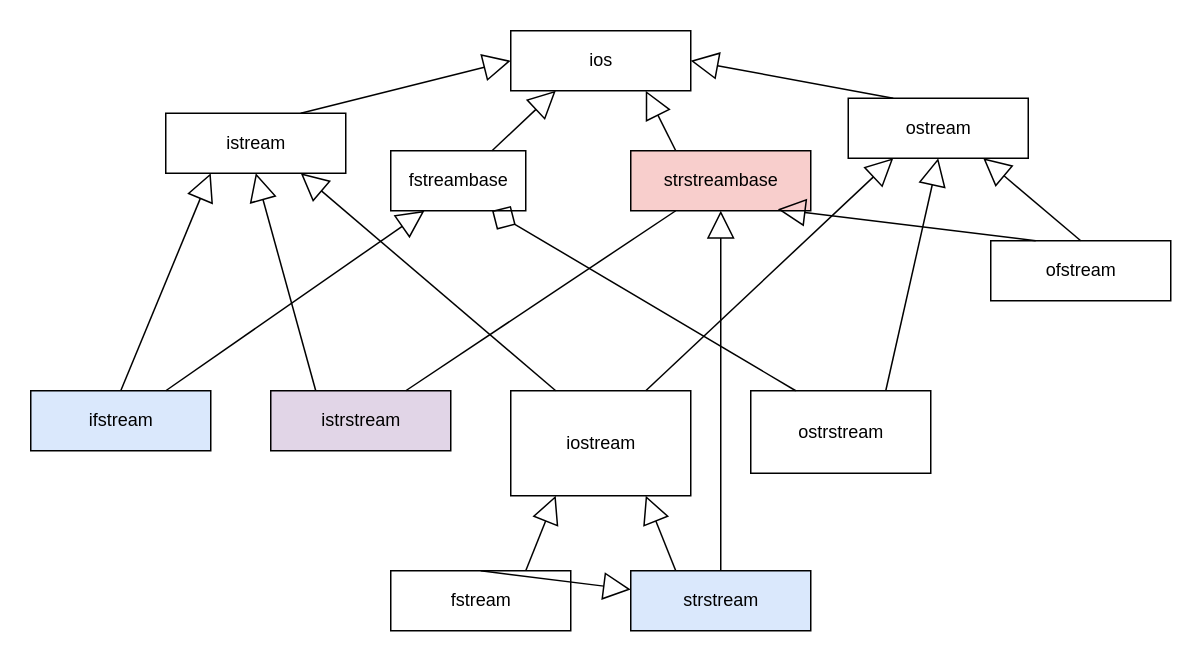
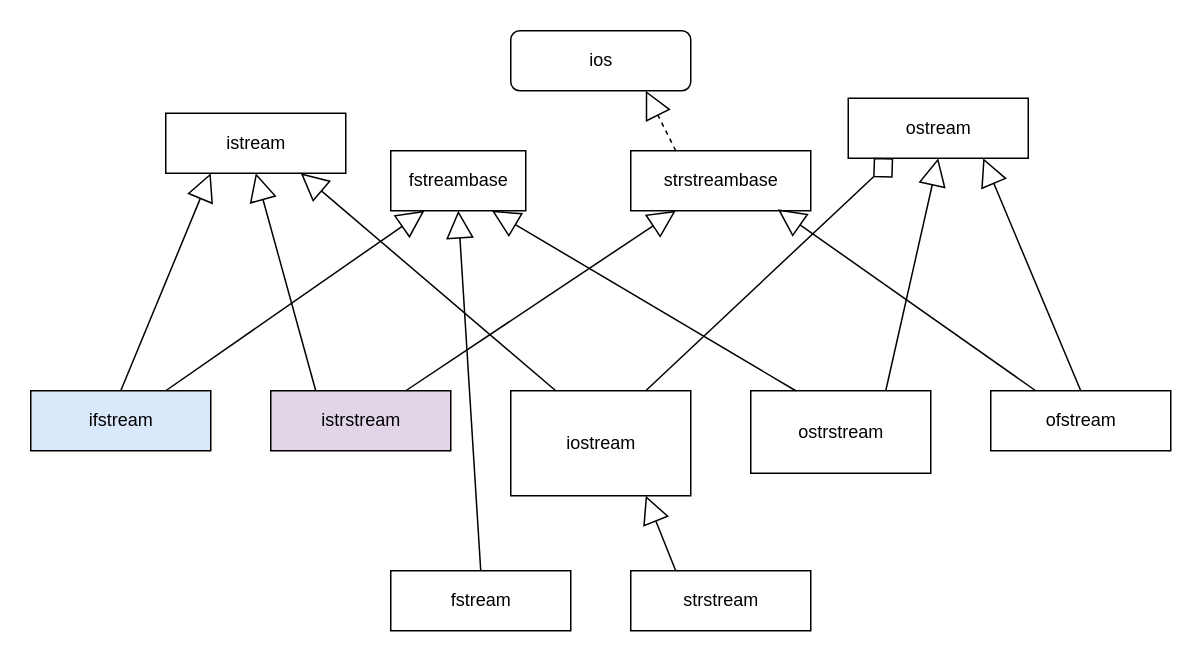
  <mxCell id="0" />
  <mxCell id="1" parent="0" />
- <mxCell id="2" value="ios" style="html=1;" vertex="1" parent="1"><mxGeometry x="340" y="20" width="120" height="40" as="geometry" /></mxCell>
- <mxCell id="3" value="strstreambase" style="html=1;fillColor=#f8cecc;" vertex="1" parent="1"><mxGeometry x="420" y="100" width="120" height="40" as="geometry" /></mxCell>
+ <mxCell id="2" value="ios" style="html=1;rounded=1;" vertex="1" parent="1"><mxGeometry x="340" y="20" width="120" height="40" as="geometry" /></mxCell>
+ <mxCell id="3" value="strstreambase" style="html=1;" vertex="1" parent="1"><mxGeometry x="420" y="100" width="120" height="40" as="geometry" /></mxCell>
  <mxCell id="4" value="fstreambase" style="html=1;" vertex="1" parent="1"><mxGeometry x="260" y="100" width="90" height="40" as="geometry" /></mxCell>
  <mxCell id="5" value="ostream" style="html=1;" vertex="1" parent="1"><mxGeometry x="565" y="65" width="120" height="40" as="geometry" /></mxCell>
  <mxCell id="6" value="istream" style="html=1;" vertex="1" parent="1"><mxGeometry x="110" y="75" width="120" height="40" as="geometry" /></mxCell>
  <mxCell id="7" value="iostream" style="html=1;" vertex="1" parent="1"><mxGeometry x="340" y="260" width="120" height="70" as="geometry" /></mxCell>
  <mxCell id="8" value="ostrstream" style="html=1;" vertex="1" parent="1"><mxGeometry x="500" y="260" width="120" height="55" as="geometry" /></mxCell>
  <mxCell id="9" value="istrstream" style="html=1;fillColor=#e1d5e7;" vertex="1" parent="1"><mxGeometry x="180" y="260" width="120" height="40" as="geometry" /></mxCell>
- <mxCell id="10" value="ofstream" style="html=1;" vertex="1" parent="1"><mxGeometry x="660" y="160" width="120" height="40" as="geometry" /></mxCell>
+ <mxCell id="10" value="ofstream" style="html=1;" vertex="1" parent="1"><mxGeometry x="660" y="260" width="120" height="40" as="geometry" /></mxCell>
  <mxCell id="11" value="ifstream" style="html=1;fillColor=#dae8fc;" vertex="1" parent="1"><mxGeometry x="20" y="260" width="120" height="40" as="geometry" /></mxCell>
  <mxCell id="12" value="fstream" style="html=1;" vertex="1" parent="1"><mxGeometry x="260" y="380" width="120" height="40" as="geometry" /></mxCell>
- <mxCell id="13" value="strstream" style="html=1;fillColor=#dae8fc;" vertex="1" parent="1"><mxGeometry x="420" y="380" width="120" height="40" as="geometry" /></mxCell>
+ <mxCell id="13" value="strstream" style="html=1;" vertex="1" parent="1"><mxGeometry x="420" y="380" width="120" height="40" as="geometry" /></mxCell>
  <mxCell id="14" value="" style="endArrow=block;endSize=16;endFill=0;html=1;entryX=0.25;entryY=1;entryDx=0;entryDy=0;exitX=0.5;exitY=0;exitDx=0;exitDy=0;" edge="1" parent="1" source="11" target="6"><mxGeometry width="160" relative="1" as="geometry"><mxPoint x="60" y="220" as="sourcePoint" /><mxPoint x="220" y="220" as="targetPoint" /></mxGeometry></mxCell>
- <mxCell id="15" value="" style="endArrow=block;endSize=16;endFill=0;html=1;entryX=0;entryY=0.5;entryDx=0;entryDy=0;exitX=0.75;exitY=0;exitDx=0;exitDy=0;" edge="1" parent="1" source="6" target="2"><mxGeometry width="160" relative="1" as="geometry"><mxPoint x="90" y="230" as="sourcePoint" /><mxPoint x="170" y="150" as="targetPoint" /></mxGeometry></mxCell>
  <mxCell id="16" value="" style="endArrow=block;endSize=16;endFill=0;html=1;entryX=0.5;entryY=1;entryDx=0;entryDy=0;exitX=0.25;exitY=0;exitDx=0;exitDy=0;" edge="1" parent="1" source="9" target="6"><mxGeometry width="160" relative="1" as="geometry"><mxPoint x="100" y="240" as="sourcePoint" /><mxPoint x="180" y="160" as="targetPoint" /></mxGeometry></mxCell>
- <mxCell id="17" value="" style="endArrow=block;endSize=16;endFill=0;html=1;entryX=0.25;entryY=1;entryDx=0;entryDy=0;exitX=0.75;exitY=0;exitDx=0;exitDy=0;" edge="1" parent="1" source="4" target="2"><mxGeometry width="160" relative="1" as="geometry"><mxPoint x="280" y="140" as="sourcePoint" /><mxPoint x="360" y="60" as="targetPoint" /></mxGeometry></mxCell>
- <mxCell id="18" value="" style="endArrow=block;endSize=16;endFill=0;html=1;entryX=0.75;entryY=1;entryDx=0;entryDy=0;exitX=0.25;exitY=0;exitDx=0;exitDy=0;" edge="1" parent="1" source="3" target="2"><mxGeometry width="160" relative="1" as="geometry"><mxPoint x="340" y="160" as="sourcePoint" /><mxPoint x="420" y="80" as="targetPoint" /></mxGeometry></mxCell>
- <mxCell id="19" value="" style="endArrow=block;endSize=16;endFill=0;html=1;entryX=1;entryY=0.5;entryDx=0;entryDy=0;exitX=0.25;exitY=0;exitDx=0;exitDy=0;" edge="1" parent="1" source="5" target="2"><mxGeometry width="160" relative="1" as="geometry"><mxPoint x="130" y="270" as="sourcePoint" /><mxPoint x="210" y="190" as="targetPoint" /></mxGeometry></mxCell>
+ <mxCell id="18" value="" style="endArrow=block;endSize=16;endFill=0;html=1;entryX=0.75;entryY=1;entryDx=0;entryDy=0;exitX=0.25;exitY=0;exitDx=0;exitDy=0;dashed=1;" edge="1" parent="1" source="3" target="2"><mxGeometry width="160" relative="1" as="geometry"><mxPoint x="340" y="160" as="sourcePoint" /><mxPoint x="420" y="80" as="targetPoint" /></mxGeometry></mxCell>
  <mxCell id="20" value="" style="endArrow=block;endSize=16;endFill=0;html=1;entryX=0.25;entryY=1;entryDx=0;entryDy=0;exitX=0.75;exitY=0;exitDx=0;exitDy=0;" edge="1" parent="1" source="11" target="4"><mxGeometry width="160" relative="1" as="geometry"><mxPoint x="140" y="280" as="sourcePoint" /><mxPoint x="220" y="200" as="targetPoint" /></mxGeometry></mxCell>
  <mxCell id="21" value="" style="endArrow=block;endSize=16;endFill=0;html=1;entryX=0.75;entryY=1;entryDx=0;entryDy=0;exitX=0.25;exitY=0;exitDx=0;exitDy=0;" edge="1" parent="1" source="7" target="6"><mxGeometry width="160" relative="1" as="geometry"><mxPoint x="150" y="290" as="sourcePoint" /><mxPoint x="230" y="210" as="targetPoint" /></mxGeometry></mxCell>
- <mxCell id="22" value="" style="endArrow=block;endSize=16;endFill=0;html=1;exitX=0.5;exitY=0;exitDx=0;exitDy=0;" edge="1" parent="1" source="12" target="13"><mxGeometry width="160" relative="1" as="geometry"><mxPoint x="250" y="230" as="sourcePoint" /><mxPoint x="330" y="150" as="targetPoint" /></mxGeometry></mxCell>
- <mxCell id="23" value="" style="endArrow=none;endSize=16;endFill=0;html=1;entryX=0.25;entryY=1;entryDx=0;entryDy=0;exitX=0.75;exitY=0;exitDx=0;exitDy=0;" edge="1" parent="1" source="9" target="3"><mxGeometry width="160" relative="1" as="geometry"><mxPoint x="170" y="310" as="sourcePoint" /><mxPoint x="250" y="230" as="targetPoint" /></mxGeometry></mxCell>
- <mxCell id="24" value="" style="endArrow=block;endSize=16;endFill=0;html=1;entryX=0.25;entryY=1;entryDx=0;entryDy=0;exitX=0.75;exitY=0;exitDx=0;exitDy=0;" edge="1" parent="1" source="12" target="7"><mxGeometry width="160" relative="1" as="geometry"><mxPoint x="300" y="400" as="sourcePoint" /><mxPoint x="380" y="320" as="targetPoint" /></mxGeometry></mxCell>
+ <mxCell id="22" value="" style="endArrow=block;endSize=16;endFill=0;html=1;entryX=0.5;entryY=1;entryDx=0;entryDy=0;exitX=0.5;exitY=0;exitDx=0;exitDy=0;" edge="1" parent="1" source="12" target="4"><mxGeometry width="160" relative="1" as="geometry"><mxPoint x="250" y="230" as="sourcePoint" /><mxPoint x="330" y="150" as="targetPoint" /></mxGeometry></mxCell>
+ <mxCell id="23" value="" style="endArrow=block;endSize=16;endFill=0;html=1;entryX=0.25;entryY=1;entryDx=0;entryDy=0;exitX=0.75;exitY=0;exitDx=0;exitDy=0;" edge="1" parent="1" source="9" target="3"><mxGeometry width="160" relative="1" as="geometry"><mxPoint x="170" y="310" as="sourcePoint" /><mxPoint x="250" y="230" as="targetPoint" /></mxGeometry></mxCell>
  <mxCell id="25" value="" style="endArrow=block;endSize=16;endFill=0;html=1;entryX=0.75;entryY=1;entryDx=0;entryDy=0;exitX=0.25;exitY=0;exitDx=0;exitDy=0;" edge="1" parent="1" source="13" target="7"><mxGeometry width="160" relative="1" as="geometry"><mxPoint x="190" y="330" as="sourcePoint" /><mxPoint x="270" y="250" as="targetPoint" /></mxGeometry></mxCell>
- <mxCell id="26" value="" style="endArrow=block;endSize=16;endFill=0;html=1;entryX=0.5;entryY=1;entryDx=0;entryDy=0;exitX=0.5;exitY=0;exitDx=0;exitDy=0;" edge="1" parent="1" source="13" target="3"><mxGeometry width="160" relative="1" as="geometry"><mxPoint x="200" y="340" as="sourcePoint" /><mxPoint x="280" y="260" as="targetPoint" /></mxGeometry></mxCell>
- <mxCell id="27" value="" style="endArrow=diamond;endSize=16;endFill=0;html=1;entryX=0.75;entryY=1;entryDx=0;entryDy=0;exitX=0.25;exitY=0;exitDx=0;exitDy=0;" edge="1" parent="1" source="8" target="4"><mxGeometry width="160" relative="1" as="geometry"><mxPoint x="210" y="350" as="sourcePoint" /><mxPoint x="290" y="270" as="targetPoint" /></mxGeometry></mxCell>
- <mxCell id="28" value="" style="endArrow=block;endSize=16;endFill=0;html=1;entryX=0.25;entryY=1;entryDx=0;entryDy=0;exitX=0.75;exitY=0;exitDx=0;exitDy=0;" edge="1" parent="1" source="7" target="5"><mxGeometry width="160" relative="1" as="geometry"><mxPoint x="220" y="360" as="sourcePoint" /><mxPoint x="300" y="280" as="targetPoint" /></mxGeometry></mxCell>
+ <mxCell id="27" value="" style="endArrow=block;endSize=16;endFill=0;html=1;entryX=0.75;entryY=1;entryDx=0;entryDy=0;exitX=0.25;exitY=0;exitDx=0;exitDy=0;" edge="1" parent="1" source="8" target="4"><mxGeometry width="160" relative="1" as="geometry"><mxPoint x="210" y="350" as="sourcePoint" /><mxPoint x="290" y="270" as="targetPoint" /></mxGeometry></mxCell>
+ <mxCell id="28" value="" style="endArrow=diamond;endSize=16;endFill=0;html=1;entryX=0.25;entryY=1;entryDx=0;entryDy=0;exitX=0.75;exitY=0;exitDx=0;exitDy=0;" edge="1" parent="1" source="7" target="5"><mxGeometry width="160" relative="1" as="geometry"><mxPoint x="220" y="360" as="sourcePoint" /><mxPoint x="300" y="280" as="targetPoint" /></mxGeometry></mxCell>
  <mxCell id="29" value="" style="endArrow=block;endSize=16;endFill=0;html=1;entryX=0.5;entryY=1;entryDx=0;entryDy=0;exitX=0.75;exitY=0;exitDx=0;exitDy=0;" edge="1" parent="1" source="8" target="5"><mxGeometry width="160" relative="1" as="geometry"><mxPoint x="230" y="370" as="sourcePoint" /><mxPoint x="310" y="290" as="targetPoint" /></mxGeometry></mxCell>
  <mxCell id="30" value="" style="endArrow=block;endSize=16;endFill=0;html=1;entryX=0.75;entryY=1;entryDx=0;entryDy=0;exitX=0.5;exitY=0;exitDx=0;exitDy=0;" edge="1" parent="1" source="10" target="5"><mxGeometry width="160" relative="1" as="geometry"><mxPoint x="240" y="380" as="sourcePoint" /><mxPoint x="320" y="300" as="targetPoint" /></mxGeometry></mxCell>
  <mxCell id="31" value="" style="endArrow=block;endSize=16;endFill=0;html=1;entryX=0.817;entryY=0.975;entryDx=0;entryDy=0;exitX=0.25;exitY=0;exitDx=0;exitDy=0;entryPerimeter=0;" edge="1" parent="1" source="10" target="3"><mxGeometry width="160" relative="1" as="geometry"><mxPoint x="250" y="390" as="sourcePoint" /><mxPoint x="330" y="310" as="targetPoint" /></mxGeometry></mxCell>
